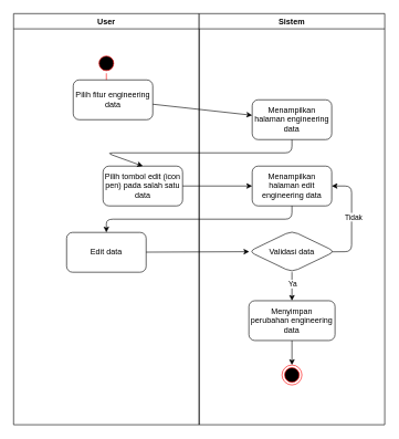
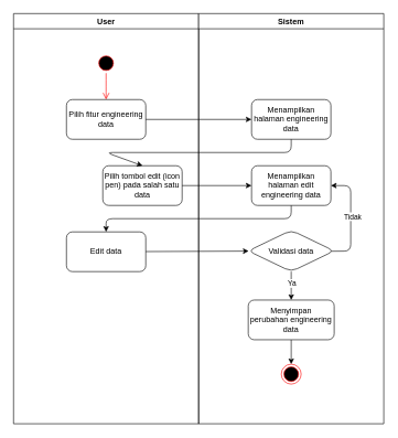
  <mxCell id="0" />
  <mxCell id="1" parent="0" />
  <mxCell id="2" value="User" style="swimlane;whiteSpace=wrap;html=1;" parent="1" vertex="1"><mxGeometry x="20" y="20" width="280" height="620" as="geometry" /></mxCell>
  <mxCell id="3" value="" style="ellipse;html=1;shape=startState;fillColor=#000000;strokeColor=#ff0000;" parent="2" vertex="1"><mxGeometry x="125" y="60" width="30" height="30" as="geometry" /></mxCell>
  <mxCell id="4" value="" style="edgeStyle=orthogonalEdgeStyle;html=1;verticalAlign=bottom;endArrow=open;endSize=8;strokeColor=#ff0000;" parent="2" source="3" edge="1"><mxGeometry relative="1" as="geometry"><mxPoint x="140" y="130" as="targetPoint" /></mxGeometry></mxCell>
- <mxCell id="5" value="Pilih fitur engineering data" style="rounded=1;whiteSpace=wrap;html=1;" parent="2" vertex="1"><mxGeometry x="90" y="100" width="120" height="60" as="geometry" /></mxCell>
+ <mxCell id="5" value="Pilih fitur engineering data" style="rounded=1;whiteSpace=wrap;html=1;" parent="2" vertex="1"><mxGeometry x="80" y="130" width="120" height="60" as="geometry" /></mxCell>
  <mxCell id="6" value="Pilih tombol edit (icon pen) pada salah satu data" style="rounded=1;whiteSpace=wrap;html=1;" parent="2" vertex="1"><mxGeometry x="135" y="230" width="120" height="60" as="geometry" /></mxCell>
  <mxCell id="7" value="Edit data" style="rounded=1;whiteSpace=wrap;html=1;" parent="2" vertex="1"><mxGeometry x="80" y="330" width="120" height="60" as="geometry" /></mxCell>
  <mxCell id="8" value="Sistem" style="swimlane;whiteSpace=wrap;html=1;" parent="1" vertex="1"><mxGeometry x="300" y="20" width="280" height="620" as="geometry" /></mxCell>
  <mxCell id="9" value="Menampilkan halaman&amp;nbsp;&lt;span style=&quot;color: rgb(0, 0, 0);&quot;&gt;engineering data&lt;/span&gt;" style="rounded=1;whiteSpace=wrap;html=1;" parent="8" vertex="1"><mxGeometry x="80" y="130" width="120" height="60" as="geometry" /></mxCell>
  <mxCell id="10" value="Menampilkan halaman edit engineering data" style="rounded=1;whiteSpace=wrap;html=1;" parent="8" vertex="1"><mxGeometry x="80" y="230" width="120" height="60" as="geometry" /></mxCell>
  <mxCell id="11" style="edgeStyle=none;html=1;entryX=1;entryY=0.5;entryDx=0;entryDy=0;exitX=0.963;exitY=0.508;exitDx=0;exitDy=0;exitPerimeter=0;" parent="8" source="15" target="10" edge="1"><mxGeometry relative="1" as="geometry"><Array as="points"><mxPoint x="230" y="359" /><mxPoint x="230" y="260" /></Array></mxGeometry></mxCell>
  <mxCell id="12" value="Tidak" style="edgeLabel;html=1;align=center;verticalAlign=middle;resizable=0;points=[];" vertex="1" connectable="0" parent="11"><mxGeometry x="0.038" y="-2" relative="1" as="geometry"><mxPoint as="offset" /></mxGeometry></mxCell>
  <mxCell id="13" value="" style="edgeStyle=none;html=1;" parent="8" source="15" target="17" edge="1"><mxGeometry relative="1" as="geometry" /></mxCell>
  <mxCell id="14" value="Ya" style="edgeLabel;html=1;align=center;verticalAlign=middle;resizable=0;points=[];" vertex="1" connectable="0" parent="13"><mxGeometry x="-0.224" relative="1" as="geometry"><mxPoint as="offset" /></mxGeometry></mxCell>
  <mxCell id="15" value="Validasi data" style="rhombus;whiteSpace=wrap;html=1;rounded=1;" parent="8" vertex="1"><mxGeometry x="75" y="327.5" width="130" height="62.5" as="geometry" /></mxCell>
  <mxCell id="16" value="" style="edgeStyle=none;html=1;" parent="8" source="17" target="18" edge="1"><mxGeometry relative="1" as="geometry" /></mxCell>
  <mxCell id="17" value="Menyimpan perubahan&amp;nbsp;&lt;span style=&quot;color: rgb(0, 0, 0);&quot;&gt;engineering data&lt;/span&gt;" style="whiteSpace=wrap;html=1;rounded=1;" parent="8" vertex="1"><mxGeometry x="75" y="433" width="130" height="60" as="geometry" /></mxCell>
  <mxCell id="18" value="" style="ellipse;html=1;shape=endState;fillColor=#000000;strokeColor=#ff0000;" parent="8" vertex="1"><mxGeometry x="125" y="530" width="30" height="30" as="geometry" /></mxCell>
  <mxCell id="19" value="" style="edgeStyle=none;html=1;" parent="1" source="5" target="9" edge="1"><mxGeometry relative="1" as="geometry" /></mxCell>
  <mxCell id="20" value="" style="edgeStyle=none;html=1;exitX=0.5;exitY=1;exitDx=0;exitDy=0;entryX=0.5;entryY=0;entryDx=0;entryDy=0;" parent="1" source="9" target="6" edge="1"><mxGeometry relative="1" as="geometry"><Array as="points"><mxPoint x="440" y="230" /><mxPoint x="160" y="230" /></Array></mxGeometry></mxCell>
  <mxCell id="21" value="" style="edgeStyle=none;html=1;" parent="1" source="6" target="10" edge="1"><mxGeometry relative="1" as="geometry" /></mxCell>
  <mxCell id="22" value="" style="edgeStyle=none;html=1;entryX=0.5;entryY=0;entryDx=0;entryDy=0;exitX=0.5;exitY=1;exitDx=0;exitDy=0;" parent="1" source="10" target="7" edge="1"><mxGeometry relative="1" as="geometry"><Array as="points"><mxPoint x="440" y="330" /><mxPoint x="160" y="330" /></Array></mxGeometry></mxCell>
  <mxCell id="23" value="" style="edgeStyle=none;html=1;" parent="1" source="7" target="15" edge="1"><mxGeometry relative="1" as="geometry" /></mxCell>
